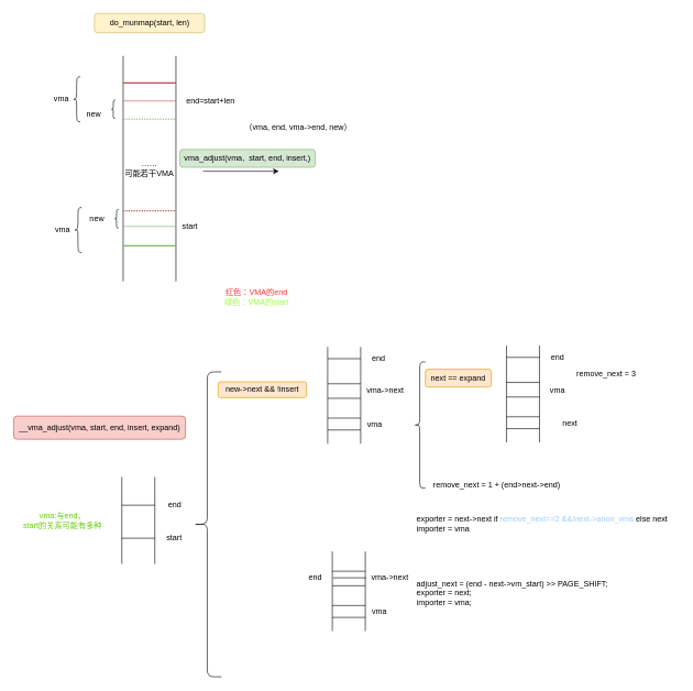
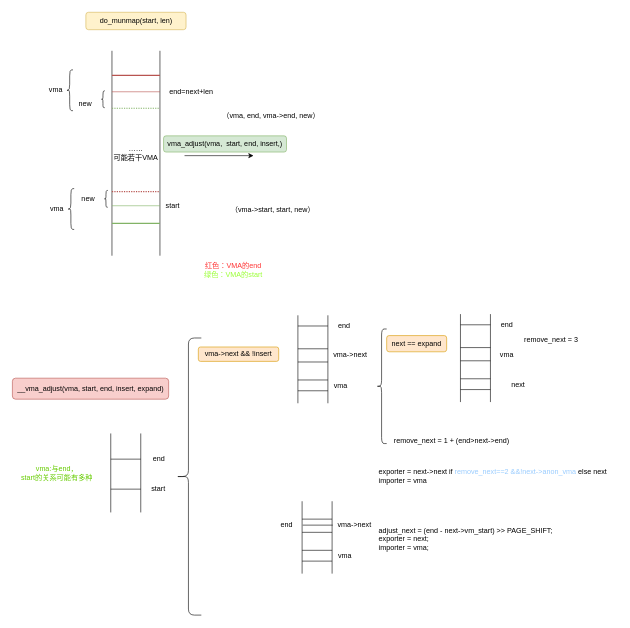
  <mxCell id="0" />
  <mxCell id="1" parent="0" />
  <mxCell id="2" value="……&lt;div&gt;可能若干VMA&lt;/div&gt;" style="shape=partialRectangle;whiteSpace=wrap;html=1;bottom=0;top=0;fillColor=none;" parent="1" vertex="1"><mxGeometry x="186" y="85" width="80" height="340" as="geometry" /></mxCell>
  <mxCell id="3" value="" style="line;strokeWidth=2;html=1;fillColor=#f8cecc;strokeColor=#b85450;" parent="1" vertex="1"><mxGeometry x="186" y="120" width="80" height="10" as="geometry" /></mxCell>
  <mxCell id="4" value="" style="line;strokeWidth=2;html=1;dashed=1;dashPattern=1 1;fillColor=#d5e8d4;strokeColor=#82b366;" parent="1" vertex="1"><mxGeometry x="186" y="175" width="80" height="10" as="geometry" /></mxCell>
  <mxCell id="5" value="" style="line;strokeWidth=2;html=1;dashed=1;dashPattern=1 1;fillColor=#f8cecc;strokeColor=#b85450;" parent="1" vertex="1"><mxGeometry x="186" y="314" width="80" height="10" as="geometry" /></mxCell>
  <mxCell id="6" value="" style="line;strokeWidth=2;html=1;fillColor=#d5e8d4;strokeColor=#82b366;" parent="1" vertex="1"><mxGeometry x="186" y="367" width="80" height="10" as="geometry" /></mxCell>
  <mxCell id="7" value="" style="line;strokeWidth=1;html=1;fillColor=#d5e8d4;strokeColor=#82b366;" parent="1" vertex="1"><mxGeometry x="186" y="341" width="80" height="3" as="geometry" /></mxCell>
  <mxCell id="8" value="start" style="text;html=1;align=center;verticalAlign=middle;resizable=0;points=[];autosize=1;strokeColor=none;fillColor=none;" parent="1" vertex="1"><mxGeometry x="266" y="329.5" width="41" height="26" as="geometry" /></mxCell>
  <mxCell id="9" value="" style="line;strokeWidth=1;html=1;fillColor=#f8cecc;strokeColor=#b85450;" parent="1" vertex="1"><mxGeometry x="186" y="151" width="80" height="3" as="geometry" /></mxCell>
- <mxCell id="10" value="end=start+len" style="text;html=1;align=center;verticalAlign=middle;resizable=0;points=[];autosize=1;strokeColor=none;fillColor=none;" parent="1" vertex="1"><mxGeometry x="272" y="139.5" width="91" height="26" as="geometry" /></mxCell>
+ <mxCell id="10" value="end=next+len" style="text;html=1;align=center;verticalAlign=middle;resizable=0;points=[];autosize=1;strokeColor=none;fillColor=none;" parent="1" vertex="1"><mxGeometry x="272" y="139.5" width="91" height="26" as="geometry" /></mxCell>
  <mxCell id="11" value="" style="shape=curlyBracket;whiteSpace=wrap;html=1;rounded=1;labelPosition=left;verticalLabelPosition=middle;align=right;verticalAlign=middle;" parent="1" vertex="1"><mxGeometry x="168" y="151" width="6" height="28" as="geometry" /></mxCell>
  <mxCell id="12" value="" style="shape=curlyBracket;whiteSpace=wrap;html=1;rounded=1;labelPosition=left;verticalLabelPosition=middle;align=right;verticalAlign=middle;" parent="1" vertex="1"><mxGeometry x="173" y="317" width="6" height="28" as="geometry" /></mxCell>
  <mxCell id="13" value="new" style="text;html=1;align=center;verticalAlign=middle;resizable=0;points=[];autosize=1;strokeColor=none;fillColor=none;" parent="1" vertex="1"><mxGeometry x="121" y="159" width="40" height="26" as="geometry" /></mxCell>
  <mxCell id="14" value="new" style="text;html=1;align=center;verticalAlign=middle;resizable=0;points=[];autosize=1;strokeColor=none;fillColor=none;" parent="1" vertex="1"><mxGeometry x="126" y="318" width="40" height="26" as="geometry" /></mxCell>
  <mxCell id="15" value="" style="endArrow=classic;html=1;rounded=0;" parent="1" edge="1"><mxGeometry width="50" height="50" relative="1" as="geometry"><mxPoint x="307" y="259" as="sourcePoint" /><mxPoint x="422" y="259" as="targetPoint" /></mxGeometry></mxCell>
  <mxCell id="16" value="（vma, end, vma-&amp;gt;end, new）" style="text;html=1;align=center;verticalAlign=middle;resizable=0;points=[];autosize=1;strokeColor=none;fillColor=none;" parent="1" vertex="1"><mxGeometry x="361" y="179" width="180" height="26" as="geometry" /></mxCell>
+ <mxCell id="17" value="（vma-&amp;gt;start, start, new）" style="text;html=1;align=center;verticalAlign=middle;resizable=0;points=[];autosize=1;strokeColor=none;fillColor=none;" parent="1" vertex="1"><mxGeometry x="375" y="336" width="158" height="26" as="geometry" /></mxCell>
  <mxCell id="18" value="&lt;font color=&quot;#ff3333&quot;&gt;红色：VMA的end&lt;/font&gt;&lt;div&gt;&lt;font color=&quot;#99ff33&quot;&gt;绿色：VMA的start&lt;/font&gt;&lt;/div&gt;" style="text;html=1;align=center;verticalAlign=middle;resizable=0;points=[];autosize=1;strokeColor=none;fillColor=none;" parent="1" vertex="1"><mxGeometry x="330" y="429" width="115" height="41" as="geometry" /></mxCell>
  <mxCell id="19" value="do_munmap(start, len)" style="rounded=1;whiteSpace=wrap;html=1;fillColor=#fff2cc;strokeColor=#d6b656;" parent="1" vertex="1"><mxGeometry x="142.5" y="20" width="167" height="29" as="geometry" /></mxCell>
  <mxCell id="20" value="" style="shape=partialRectangle;whiteSpace=wrap;html=1;bottom=0;top=0;fillColor=none;" vertex="1" parent="1"><mxGeometry x="184" y="723" width="50" height="130" as="geometry" /></mxCell>
  <mxCell id="21" value="vma_adjust(vma,&amp;nbsp; start, end, insert,)" style="rounded=1;whiteSpace=wrap;html=1;fillColor=#d5e8d4;strokeColor=#82b366;" vertex="1" parent="1"><mxGeometry x="272" y="226" width="205" height="27" as="geometry" /></mxCell>
  <mxCell id="22" value="" style="shape=curlyBracket;whiteSpace=wrap;html=1;rounded=1;labelPosition=left;verticalLabelPosition=middle;align=right;verticalAlign=middle;" vertex="1" parent="1"><mxGeometry x="110" y="116" width="11" height="68" as="geometry" /></mxCell>
  <mxCell id="23" value="vma" style="text;html=1;align=center;verticalAlign=middle;resizable=0;points=[];autosize=1;strokeColor=none;fillColor=none;" vertex="1" parent="1"><mxGeometry x="71" y="137" width="41" height="26" as="geometry" /></mxCell>
  <mxCell id="24" value="" style="shape=curlyBracket;whiteSpace=wrap;html=1;rounded=1;labelPosition=left;verticalLabelPosition=middle;align=right;verticalAlign=middle;" vertex="1" parent="1"><mxGeometry x="112" y="314" width="11" height="68" as="geometry" /></mxCell>
  <mxCell id="25" value="vma" style="text;html=1;align=center;verticalAlign=middle;resizable=0;points=[];autosize=1;strokeColor=none;fillColor=none;" vertex="1" parent="1"><mxGeometry x="73" y="335" width="41" height="26" as="geometry" /></mxCell>
  <mxCell id="26" value="" style="line;strokeWidth=1;html=1;perimeterSpacing=1;" vertex="1" parent="1"><mxGeometry x="184" y="760" width="50" height="10" as="geometry" /></mxCell>
  <mxCell id="27" value="" style="line;strokeWidth=1;html=1;perimeterSpacing=1;" vertex="1" parent="1"><mxGeometry x="184" y="810" width="50" height="10" as="geometry" /></mxCell>
  <mxCell id="28" value="start" style="text;html=1;align=center;verticalAlign=middle;resizable=0;points=[];autosize=1;strokeColor=none;fillColor=none;" vertex="1" parent="1"><mxGeometry x="242" y="802" width="41" height="26" as="geometry" /></mxCell>
  <mxCell id="29" value="end" style="text;html=1;align=center;verticalAlign=middle;resizable=0;points=[];autosize=1;strokeColor=none;fillColor=none;" vertex="1" parent="1"><mxGeometry x="245" y="752" width="38" height="26" as="geometry" /></mxCell>
  <mxCell id="30" value="" style="shape=curlyBracket;whiteSpace=wrap;html=1;rounded=1;labelPosition=left;verticalLabelPosition=middle;align=right;verticalAlign=middle;" vertex="1" parent="1"><mxGeometry x="292" y="563" width="43" height="462" as="geometry" /></mxCell>
- <mxCell id="31" value="new-&amp;gt;next &amp;amp;&amp;amp; !insert" style="rounded=1;whiteSpace=wrap;html=1;fillColor=#ffe6cc;strokeColor=#d79b00;" vertex="1" parent="1"><mxGeometry x="330" y="578" width="134" height="24" as="geometry" /></mxCell>
+ <mxCell id="31" value="vma-&amp;gt;next &amp;amp;&amp;amp; !insert" style="rounded=1;whiteSpace=wrap;html=1;fillColor=#ffe6cc;strokeColor=#d79b00;" vertex="1" parent="1"><mxGeometry x="330" y="578" width="134" height="24" as="geometry" /></mxCell>
  <mxCell id="32" value="&lt;font color=&quot;#66cc00&quot;&gt;vma:与end，&lt;/font&gt;&lt;div&gt;&lt;font color=&quot;#66cc00&quot;&gt;start的关系可能有多种&lt;/font&gt;&lt;/div&gt;" style="text;html=1;align=center;verticalAlign=middle;resizable=0;points=[];autosize=1;strokeColor=none;fillColor=none;" vertex="1" parent="1"><mxGeometry x="25" y="767.5" width="137" height="41" as="geometry" /></mxCell>
  <mxCell id="33" value="__vma_adjust(vma, start, end, insert, expand)" style="rounded=1;whiteSpace=wrap;html=1;fillColor=#f8cecc;strokeColor=#b85450;" vertex="1" parent="1"><mxGeometry x="20" y="630" width="260.5" height="35" as="geometry" /></mxCell>
  <mxCell id="34" value="" style="shape=partialRectangle;whiteSpace=wrap;html=1;bottom=0;top=0;fillColor=none;" vertex="1" parent="1"><mxGeometry x="496" y="526" width="50" height="145" as="geometry" /></mxCell>
  <mxCell id="35" value="" style="line;strokeWidth=1;html=1;perimeterSpacing=1;" vertex="1" parent="1"><mxGeometry x="496" y="538" width="50" height="10" as="geometry" /></mxCell>
  <mxCell id="36" value="" style="line;strokeWidth=1;html=1;perimeterSpacing=1;" vertex="1" parent="1"><mxGeometry x="496" y="576" width="50" height="10" as="geometry" /></mxCell>
  <mxCell id="37" value="end" style="text;html=1;align=center;verticalAlign=middle;resizable=0;points=[];autosize=1;strokeColor=none;fillColor=none;" vertex="1" parent="1"><mxGeometry x="554" y="530" width="38" height="26" as="geometry" /></mxCell>
  <mxCell id="38" value="" style="line;strokeWidth=1;html=1;perimeterSpacing=1;" vertex="1" parent="1"><mxGeometry x="496" y="598" width="50" height="10" as="geometry" /></mxCell>
  <mxCell id="39" value="" style="line;strokeWidth=1;html=1;perimeterSpacing=1;" vertex="1" parent="1"><mxGeometry x="496" y="628" width="50" height="10" as="geometry" /></mxCell>
  <mxCell id="40" value="" style="line;strokeWidth=1;html=1;perimeterSpacing=1;" vertex="1" parent="1"><mxGeometry x="496" y="646" width="50" height="10" as="geometry" /></mxCell>
  <mxCell id="41" value="vma" style="text;html=1;align=center;verticalAlign=middle;resizable=0;points=[];autosize=1;strokeColor=none;fillColor=none;" vertex="1" parent="1"><mxGeometry x="546" y="630" width="41" height="26" as="geometry" /></mxCell>
  <mxCell id="42" value="vma-&amp;gt;next" style="text;html=1;align=center;verticalAlign=middle;resizable=0;points=[];autosize=1;strokeColor=none;fillColor=none;" vertex="1" parent="1"><mxGeometry x="546" y="578" width="74" height="26" as="geometry" /></mxCell>
  <mxCell id="43" value="next == expand" style="rounded=1;whiteSpace=wrap;html=1;fillColor=#ffe6cc;strokeColor=#d79b00;" vertex="1" parent="1"><mxGeometry x="644" y="559" width="100" height="27" as="geometry" /></mxCell>
  <mxCell id="44" value="" style="shape=partialRectangle;whiteSpace=wrap;html=1;bottom=0;top=0;fillColor=none;" vertex="1" parent="1"><mxGeometry x="767" y="524" width="50" height="145" as="geometry" /></mxCell>
  <mxCell id="45" value="" style="line;strokeWidth=1;html=1;perimeterSpacing=1;" vertex="1" parent="1"><mxGeometry x="767" y="536" width="50" height="10" as="geometry" /></mxCell>
  <mxCell id="46" value="" style="line;strokeWidth=1;html=1;perimeterSpacing=1;" vertex="1" parent="1"><mxGeometry x="767" y="574" width="50" height="10" as="geometry" /></mxCell>
  <mxCell id="47" value="end" style="text;html=1;align=center;verticalAlign=middle;resizable=0;points=[];autosize=1;strokeColor=none;fillColor=none;" vertex="1" parent="1"><mxGeometry x="825" y="528" width="38" height="26" as="geometry" /></mxCell>
  <mxCell id="48" value="" style="line;strokeWidth=1;html=1;perimeterSpacing=1;" vertex="1" parent="1"><mxGeometry x="767" y="596" width="50" height="10" as="geometry" /></mxCell>
  <mxCell id="49" value="" style="line;strokeWidth=1;html=1;perimeterSpacing=1;" vertex="1" parent="1"><mxGeometry x="767" y="626" width="50" height="10" as="geometry" /></mxCell>
  <mxCell id="50" value="" style="line;strokeWidth=1;html=1;perimeterSpacing=1;" vertex="1" parent="1"><mxGeometry x="767" y="644" width="50" height="10" as="geometry" /></mxCell>
  <mxCell id="51" value="next" style="text;html=1;align=center;verticalAlign=middle;resizable=0;points=[];autosize=1;strokeColor=none;fillColor=none;" vertex="1" parent="1"><mxGeometry x="842" y="628" width="41" height="26" as="geometry" /></mxCell>
  <mxCell id="52" value="vma" style="text;html=1;align=center;verticalAlign=middle;resizable=0;points=[];autosize=1;strokeColor=none;fillColor=none;" vertex="1" parent="1"><mxGeometry x="823.5" y="578" width="41" height="26" as="geometry" /></mxCell>
  <mxCell id="53" value="remove_next = 3" style="text;html=1;align=center;verticalAlign=middle;resizable=0;points=[];autosize=1;strokeColor=none;fillColor=none;" vertex="1" parent="1"><mxGeometry x="864" y="553" width="108" height="26" as="geometry" /></mxCell>
  <mxCell id="54" value="" style="shape=curlyBracket;whiteSpace=wrap;html=1;rounded=1;labelPosition=left;verticalLabelPosition=middle;align=right;verticalAlign=middle;" vertex="1" parent="1"><mxGeometry x="627" y="548" width="17" height="191" as="geometry" /></mxCell>
  <mxCell id="55" value="remove_next = 1 + (end&amp;gt;next-&amp;gt;end)" style="text;html=1;align=center;verticalAlign=middle;resizable=0;points=[];autosize=1;strokeColor=none;fillColor=none;" vertex="1" parent="1"><mxGeometry x="647" y="721" width="210" height="26" as="geometry" /></mxCell>
  <mxCell id="56" value="exporter = next-&amp;gt;next if&lt;font color=&quot;#99ccff&quot;&gt; remove_next==2 &amp;amp;&amp;amp;!next-&amp;gt;anon_vma&lt;/font&gt; else next&lt;div&gt;importer = vma&lt;/div&gt;" style="text;html=1;align=left;verticalAlign=middle;resizable=0;points=[];autosize=1;strokeColor=none;fillColor=none;" vertex="1" parent="1"><mxGeometry x="629" y="773.5" width="399" height="41" as="geometry" /></mxCell>
  <mxCell id="57" value="" style="shape=partialRectangle;whiteSpace=wrap;html=1;bottom=0;top=0;fillColor=none;" vertex="1" parent="1"><mxGeometry x="503" y="836" width="50" height="119" as="geometry" /></mxCell>
  <mxCell id="58" value="" style="line;strokeWidth=1;html=1;perimeterSpacing=1;" vertex="1" parent="1"><mxGeometry x="504" y="870" width="50" height="10" as="geometry" /></mxCell>
  <mxCell id="59" value="" style="line;strokeWidth=1;html=1;perimeterSpacing=1;" vertex="1" parent="1"><mxGeometry x="503" y="860" width="50" height="10" as="geometry" /></mxCell>
  <mxCell id="60" value="end" style="text;html=1;align=center;verticalAlign=middle;resizable=0;points=[];autosize=1;strokeColor=none;fillColor=none;" vertex="1" parent="1"><mxGeometry x="458" y="862" width="38" height="26" as="geometry" /></mxCell>
  <mxCell id="61" value="" style="line;strokeWidth=1;html=1;perimeterSpacing=1;" vertex="1" parent="1"><mxGeometry x="503" y="882" width="50" height="10" as="geometry" /></mxCell>
  <mxCell id="62" value="" style="line;strokeWidth=1;html=1;perimeterSpacing=1;" vertex="1" parent="1"><mxGeometry x="503" y="912" width="50" height="10" as="geometry" /></mxCell>
  <mxCell id="63" value="" style="line;strokeWidth=1;html=1;perimeterSpacing=1;" vertex="1" parent="1"><mxGeometry x="503" y="930" width="50" height="10" as="geometry" /></mxCell>
  <mxCell id="64" value="vma" style="text;html=1;align=center;verticalAlign=middle;resizable=0;points=[];autosize=1;strokeColor=none;fillColor=none;" vertex="1" parent="1"><mxGeometry x="553" y="914" width="41" height="26" as="geometry" /></mxCell>
  <mxCell id="65" value="vma-&amp;gt;next" style="text;html=1;align=center;verticalAlign=middle;resizable=0;points=[];autosize=1;strokeColor=none;fillColor=none;" vertex="1" parent="1"><mxGeometry x="553" y="862" width="74" height="26" as="geometry" /></mxCell>
  <mxCell id="66" value="adjust_next = (end - next-&gt;vm_start) &gt;&gt; PAGE_SHIFT;&#10;exporter = next;&#10;importer = vma;" style="text;whiteSpace=wrap;align=left;" vertex="1" parent="1"><mxGeometry x="629" y="870" width="318" height="62" as="geometry" /></mxCell>
